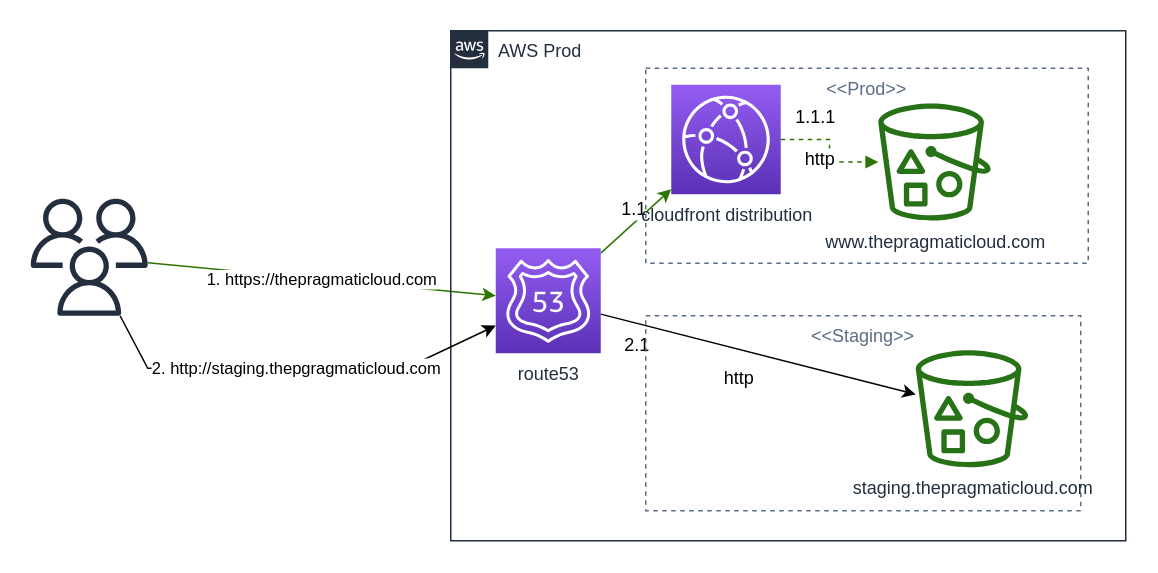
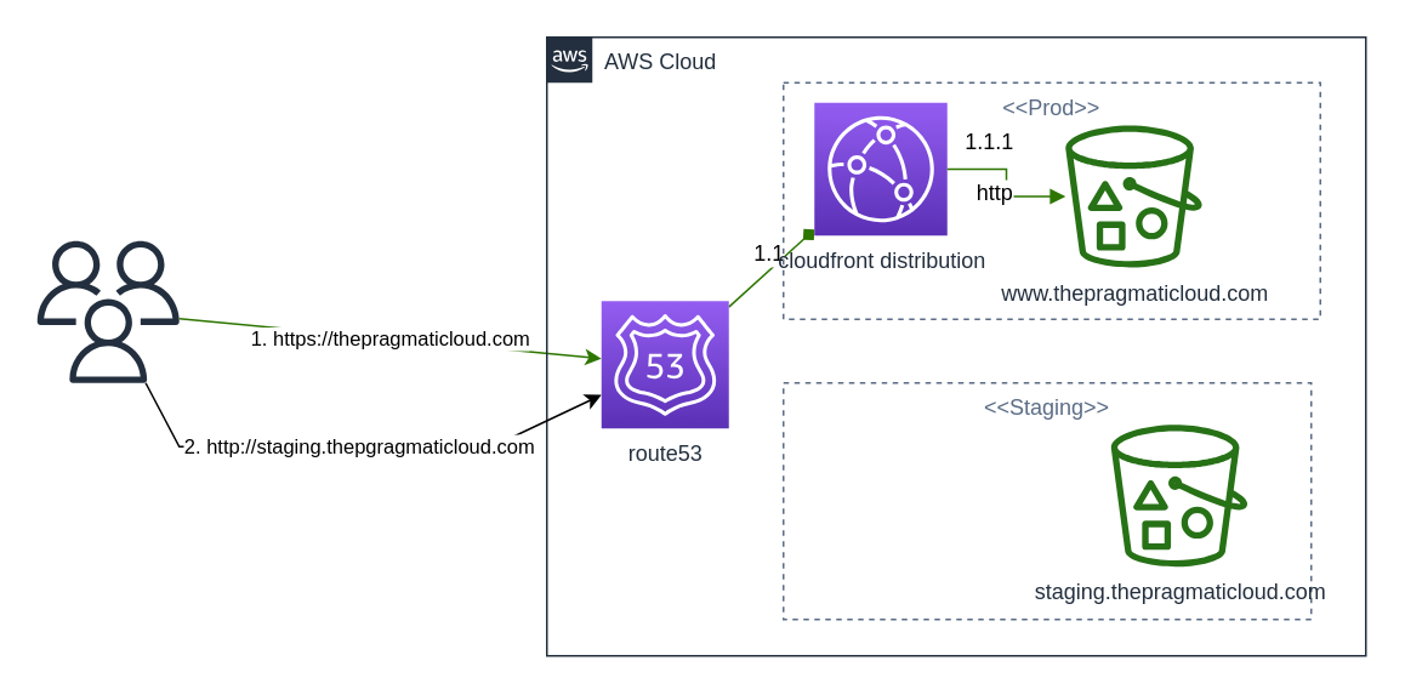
  <mxCell id="0" />
  <mxCell id="1" parent="0" />
  <mxCell id="2" value="1. https://thepragmaticloud.com" style="edgeStyle=none;rounded=0;orthogonalLoop=1;jettySize=auto;html=1;fillColor=#60a917;strokeColor=#2D7600;" edge="1" parent="1" source="5" target="11"><mxGeometry relative="1" as="geometry"><mxPoint x="160" y="175" as="sourcePoint" /></mxGeometry></mxCell>
- <mxCell id="3" value="AWS Prod" style="points=[[0,0],[0.25,0],[0.5,0],[0.75,0],[1,0],[1,0.25],[1,0.5],[1,0.75],[1,1],[0.75,1],[0.5,1],[0.25,1],[0,1],[0,0.75],[0,0.5],[0,0.25]];outlineConnect=0;gradientColor=none;html=1;whiteSpace=wrap;fontSize=12;fontStyle=0;shape=mxgraph.aws4.group;grIcon=mxgraph.aws4.group_aws_cloud_alt;strokeColor=#232F3E;fillColor=none;verticalAlign=top;align=left;spacingLeft=30;fontColor=#232F3E;dashed=0;" vertex="1" parent="1"><mxGeometry x="300" y="20" width="450" height="340" as="geometry" /></mxCell>
+ <mxCell id="3" value="AWS Cloud" style="points=[[0,0],[0.25,0],[0.5,0],[0.75,0],[1,0],[1,0.25],[1,0.5],[1,0.75],[1,1],[0.75,1],[0.5,1],[0.25,1],[0,1],[0,0.75],[0,0.5],[0,0.25]];outlineConnect=0;gradientColor=none;html=1;whiteSpace=wrap;fontSize=12;fontStyle=0;shape=mxgraph.aws4.group;grIcon=mxgraph.aws4.group_aws_cloud_alt;strokeColor=#232F3E;fillColor=none;verticalAlign=top;align=left;spacingLeft=30;fontColor=#232F3E;dashed=0;" vertex="1" parent="1"><mxGeometry x="300" y="20" width="450" height="340" as="geometry" /></mxCell>
  <mxCell id="4" value="2. http://staging.thepgragmaticloud.com" style="edgeStyle=none;rounded=0;orthogonalLoop=1;jettySize=auto;html=1;" edge="1" parent="1" source="5" target="11"><mxGeometry relative="1" as="geometry"><mxPoint x="220" y="315" as="targetPoint" /><Array as="points"><mxPoint x="98" y="245" /><mxPoint x="270" y="245" /></Array></mxGeometry></mxCell>
  <mxCell id="5" value="" style="outlineConnect=0;fontColor=#232F3E;gradientColor=none;fillColor=#232F3E;strokeColor=none;dashed=0;verticalLabelPosition=bottom;verticalAlign=top;align=center;html=1;fontSize=12;fontStyle=0;aspect=fixed;pointerEvents=1;shape=mxgraph.aws4.users;" vertex="1" parent="1"><mxGeometry x="20" y="132" width="78" height="78" as="geometry" /></mxCell>
- <mxCell id="6" style="edgeStyle=none;rounded=0;orthogonalLoop=1;jettySize=auto;html=1;fillColor=#60a917;strokeColor=#2D7600;" edge="1" parent="1" source="11" target="13"><mxGeometry relative="1" as="geometry" /></mxCell>
+ <mxCell id="6" style="edgeStyle=none;rounded=0;orthogonalLoop=1;jettySize=auto;html=1;fillColor=#60a917;strokeColor=#2D7600;endArrow=diamond;" edge="1" parent="1" source="11" target="13"><mxGeometry relative="1" as="geometry" /></mxCell>
  <mxCell id="7" value="1.1" style="text;html=1;resizable=0;points=[];align=center;verticalAlign=middle;labelBackgroundColor=#ffffff;" vertex="1" connectable="0" parent="6"><mxGeometry x="-0.213" y="1" relative="1" as="geometry"><mxPoint x="3.5" y="-12" as="offset" /></mxGeometry></mxCell>
- <mxCell id="8" style="edgeStyle=none;rounded=0;orthogonalLoop=1;jettySize=auto;html=1;" edge="1" parent="1" source="11" target="19"><mxGeometry relative="1" as="geometry" /></mxCell>
- <mxCell id="9" value="2.1" style="text;html=1;resizable=0;points=[];align=center;verticalAlign=middle;labelBackgroundColor=#ffffff;" vertex="1" connectable="0" parent="8"><mxGeometry x="-0.748" y="1" relative="1" as="geometry"><mxPoint x="-3" y="15" as="offset" /></mxGeometry></mxCell>
- <mxCell id="10" value="http" style="text;html=1;resizable=0;points=[];align=center;verticalAlign=middle;labelBackgroundColor=#ffffff;" vertex="1" connectable="0" parent="8"><mxGeometry x="-0.598" y="2" relative="1" as="geometry"><mxPoint x="48.5" y="33.5" as="offset" /></mxGeometry></mxCell>
  <mxCell id="11" value="route53" style="outlineConnect=0;fontColor=#232F3E;gradientColor=#945DF2;gradientDirection=north;fillColor=#5A30B5;strokeColor=#ffffff;dashed=0;verticalLabelPosition=bottom;verticalAlign=top;align=center;html=1;fontSize=12;fontStyle=0;aspect=fixed;shape=mxgraph.aws4.resourceIcon;resIcon=mxgraph.aws4.route_53;" vertex="1" parent="1"><mxGeometry x="330" y="165" width="70" height="70" as="geometry" /></mxCell>
  <mxCell id="12" value="&lt;&lt;Prod&gt;&gt;" style="fillColor=none;strokeColor=#5A6C86;dashed=1;verticalAlign=top;fontStyle=0;fontColor=#5A6C86;" vertex="1" parent="1"><mxGeometry x="430" y="45" width="295" height="130" as="geometry" /></mxCell>
  <mxCell id="13" value="cloudfront distribution" style="outlineConnect=0;fontColor=#232F3E;gradientColor=#945DF2;gradientDirection=north;fillColor=#5A30B5;strokeColor=#ffffff;dashed=0;verticalLabelPosition=bottom;verticalAlign=top;align=center;html=1;fontSize=12;fontStyle=0;aspect=fixed;shape=mxgraph.aws4.resourceIcon;resIcon=mxgraph.aws4.cloudfront;" vertex="1" parent="1"><mxGeometry x="447" y="56" width="73" height="73" as="geometry" /></mxCell>
  <mxCell id="14" value="&lt;&lt;Staging&gt;&gt;" style="fillColor=none;strokeColor=#5A6C86;dashed=1;verticalAlign=top;fontStyle=0;fontColor=#5A6C86;" vertex="1" parent="1"><mxGeometry x="430" y="210" width="290" height="130" as="geometry" /></mxCell>
  <mxCell id="15" value="www.thepragmaticloud.com" style="outlineConnect=0;fontColor=#232F3E;gradientColor=none;fillColor=#277116;strokeColor=none;dashed=0;verticalLabelPosition=bottom;verticalAlign=top;align=center;html=1;fontSize=12;fontStyle=0;aspect=fixed;pointerEvents=1;shape=mxgraph.aws4.bucket_with_objects;" vertex="1" parent="1"><mxGeometry x="585" y="68.5" width="75" height="78" as="geometry" /></mxCell>
- <mxCell id="16" value="" style="edgeStyle=orthogonalEdgeStyle;html=1;endArrow=block;elbow=vertical;startArrow=none;endFill=1;strokeColor=#2D7600;rounded=0;fillColor=#60a917;dashed=1;" edge="1" parent="1" source="13" target="15"><mxGeometry width="100" relative="1" as="geometry"><mxPoint x="30" y="385" as="sourcePoint" /><mxPoint x="130" y="385" as="targetPoint" /></mxGeometry></mxCell>
+ <mxCell id="16" value="" style="edgeStyle=orthogonalEdgeStyle;html=1;endArrow=block;elbow=vertical;startArrow=none;endFill=1;strokeColor=#2D7600;rounded=0;fillColor=#60a917;" edge="1" parent="1" source="13" target="15"><mxGeometry width="100" relative="1" as="geometry"><mxPoint x="30" y="385" as="sourcePoint" /><mxPoint x="130" y="385" as="targetPoint" /></mxGeometry></mxCell>
  <mxCell id="17" value="http" style="text;html=1;resizable=0;points=[];align=center;verticalAlign=middle;labelBackgroundColor=#ffffff;" vertex="1" connectable="0" parent="16"><mxGeometry x="0.14" relative="1" as="geometry"><mxPoint x="-7" y="-0.5" as="offset" /></mxGeometry></mxCell>
  <mxCell id="18" value="1.1.1" style="text;html=1;resizable=0;points=[];align=center;verticalAlign=middle;labelBackgroundColor=#ffffff;" vertex="1" connectable="0" parent="16"><mxGeometry y="-10" relative="1" as="geometry"><mxPoint y="-23" as="offset" /></mxGeometry></mxCell>
  <mxCell id="19" value="staging.thepragmaticloud.com" style="outlineConnect=0;fontColor=#232F3E;gradientColor=none;fillColor=#277116;strokeColor=none;dashed=0;verticalLabelPosition=bottom;verticalAlign=top;align=center;html=1;fontSize=12;fontStyle=0;aspect=fixed;pointerEvents=1;shape=mxgraph.aws4.bucket_with_objects;" vertex="1" parent="1"><mxGeometry x="610" y="233" width="75" height="78" as="geometry" /></mxCell>
